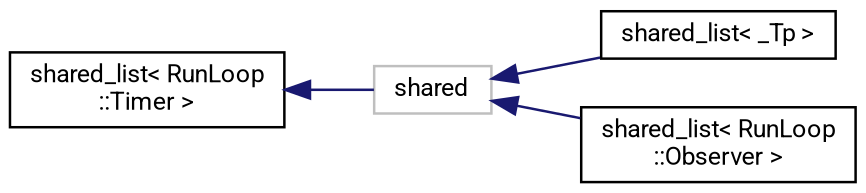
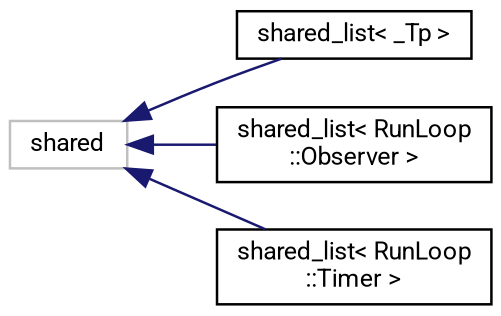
  digraph {
    fontname=Roboto
    rankdir=LR
    node [color=black fillcolor=white fontname=Roboto fontsize=10 shape=record style=filled]
    edge [color=midnightblue dir=back fontname=Roboto fontsize=10 labelfontname=Helvetica labelfontsize=10 style=solid]
    n1 [color=grey75 height=0.2 label=shared width=0.4]
    n2 [height=0.2 label="shared_list\< _Tp \>" width=0.4]
    n3 [height=0.2 label="shared_list\< RunLoop\l::Observer \>" width=0.4]
    n4 [height=0.2 label="shared_list\< RunLoop\l::Timer \>" width=0.4]
    n1 -> n2
    n1 -> n3
-   n4 -> n1
+   n1 -> n4
  }
